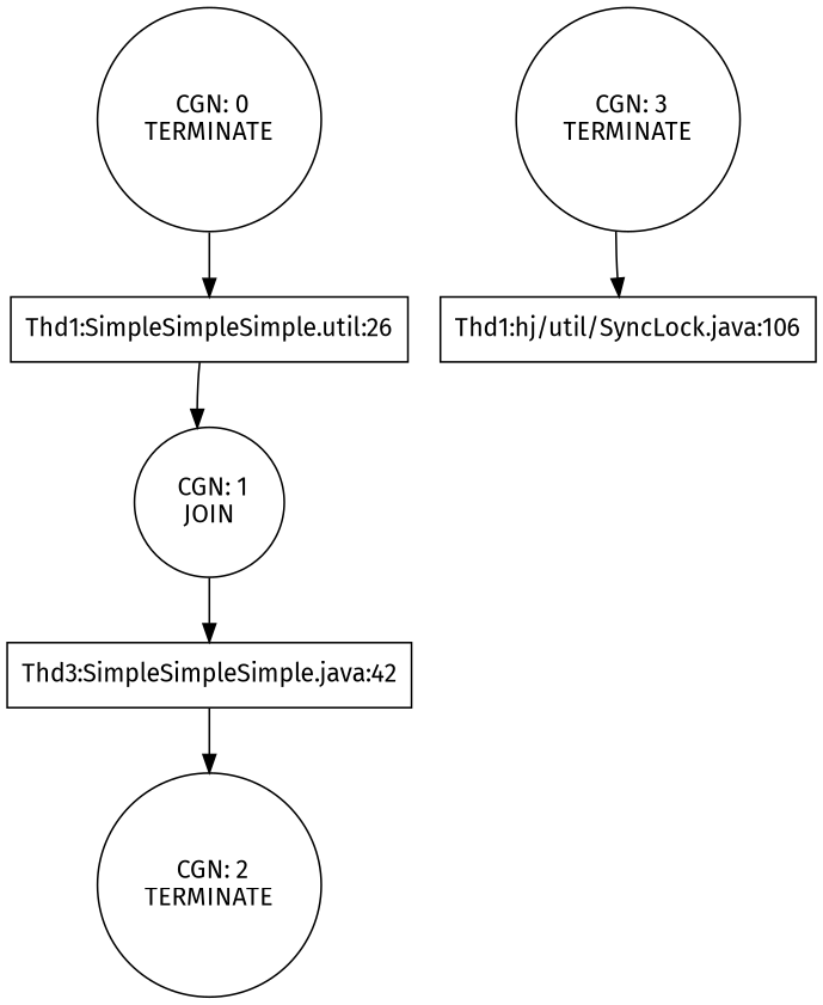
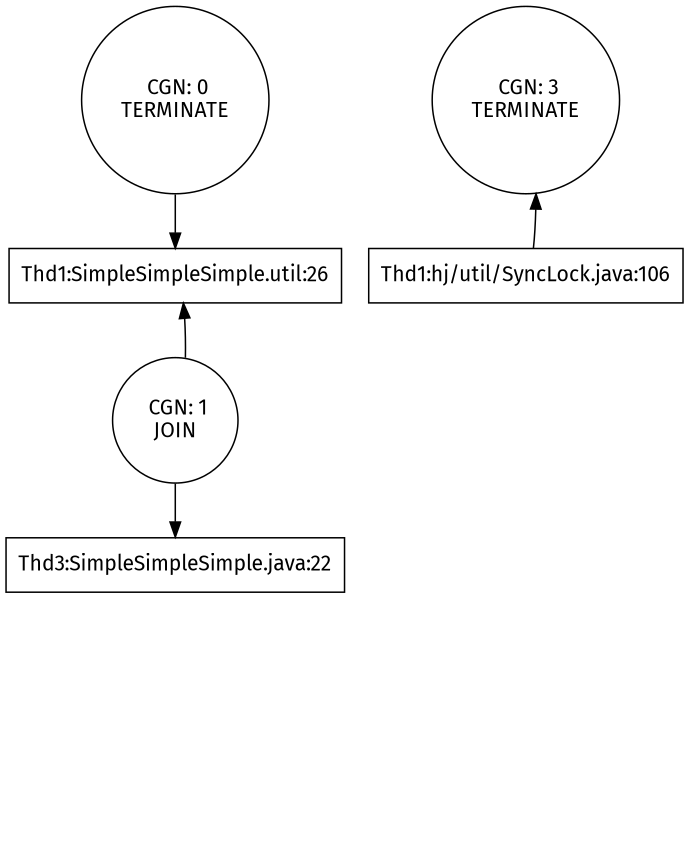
  digraph {
    fontname="Fira Sans"
    node [color=black fontname="Fira Sans" shape=circle]
    edge [fontname="Fira Sans"]
    n1 [label=" CGN: 0\nTERMINATE"]
    n2 [label="Thd1:SimpleSimpleSimple.util:26" shape=box color=""]
    n3 [label=" CGN: 1\nJOIN"]
-   n4 [label="Thd3:SimpleSimpleSimple.java:42" shape=box color=""]
-   n5 [label=" CGN: 2\nTERMINATE"]
+   n4 [label="Thd3:SimpleSimpleSimple.java:22" shape=box color=""]
    n6 [label=" CGN: 3\nTERMINATE"]
    n7 [label="Thd1:hj/util/SyncLock.java:106" shape=box color=""]
    n1 -> n2
-   n2 -> n3
+   n3 -> n2
    n3 -> n4
-   n4 -> n5 [color="red "]
-   n6 -> n7
+   n7 -> n6
  }
